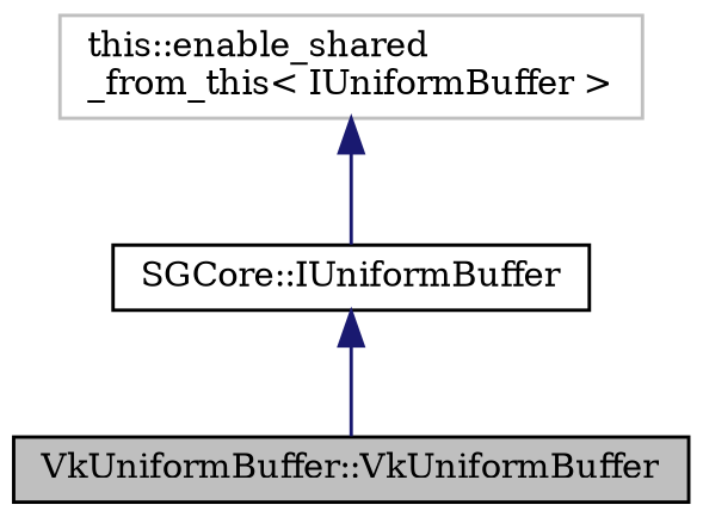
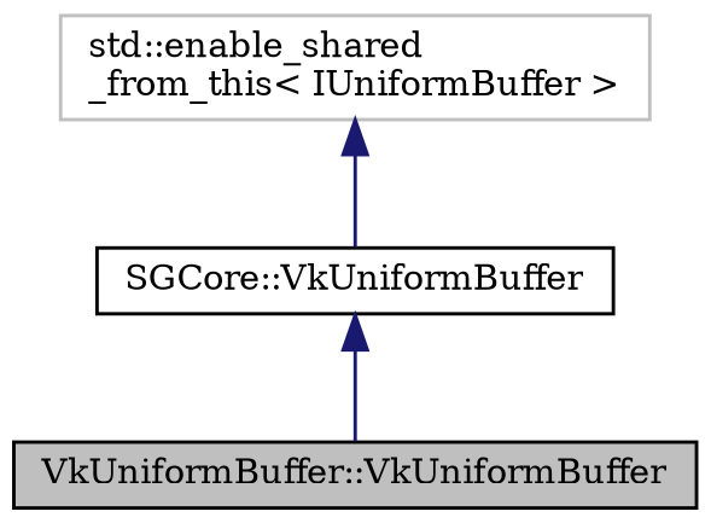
  digraph {
    fontname="DejaVu Serif"
    node [color=black fillcolor=white fontname="DejaVu Serif" fontsize=10 shape=record style=filled]
    edge [color=midnightblue dir=back fontname="DejaVu Serif" fontsize=10 labelfontname=Helvetica labelfontsize=10 style=solid]
    n1 [fillcolor=grey75 fontcolor=black height=0.2 label="VkUniformBuffer::VkUniformBuffer" width=0.4]
-   n2 [height=0.2 label="SGCore::IUniformBuffer" width=0.4]
-   n3 [color=grey75 height=0.2 label="this::enable_shared\l_from_this\< IUniformBuffer \>" width=0.4]
+   n2 [height=0.2 label="SGCore::VkUniformBuffer" width=0.4]
+   n3 [color=grey75 height=0.2 label="std::enable_shared\l_from_this\< IUniformBuffer \>" width=0.4]
    n2 -> n1
    n3 -> n2
  }
